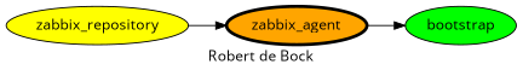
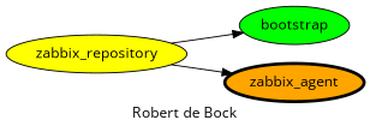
  digraph {
    fontname="Open Sans"
    label="Robert de Bock"
    rankdir=LR
    node [fontname="Open Sans" style=filled]
    edge [fontname="Open Sans"]
    bootstrap [fillcolor=green]
    zabbix_repository [fillcolor=yellow]
    zabbix_agent [fillcolor=orange penwidth=3]
-   zabbix_agent -> bootstrap
+   zabbix_repository -> bootstrap
    zabbix_repository -> zabbix_agent
  }
